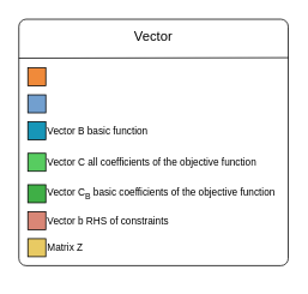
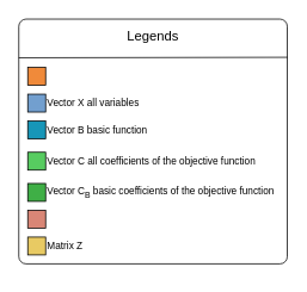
  <mxCell id="0" />
  <mxCell id="1" parent="0" />
  <mxCell id="2" value="" style="group;perimeterSpacing=19;direction=west;glass=0;rounded=0;fillColor=none;" vertex="1" connectable="0" parent="1"><mxGeometry x="20" y="55" width="300" height="250" as="geometry" /></mxCell>
  <mxCell id="3" value="" style="rounded=1;whiteSpace=wrap;html=1;fillColor=none;shadow=0;glass=0;absoluteArcSize=0;fixDash=0;enumerate=0;imageHeight=24;imageWidth=24;perimeterSpacing=0;arcSize=3;strokeColor=default;" vertex="1" parent="2"><mxGeometry y="-34.09" width="300" height="274.09" as="geometry" /></mxCell>
  <mxCell id="4" value="" style="endArrow=none;html=1;rounded=0;exitX=1.001;exitY=0.156;exitDx=0;exitDy=0;exitPerimeter=0;entryX=0;entryY=0.158;entryDx=0;entryDy=0;entryPerimeter=0;" edge="1" parent="2" source="3" target="3"><mxGeometry width="50" height="50" relative="1" as="geometry"><mxPoint x="120" y="142.857" as="sourcePoint" /><mxPoint x="170" y="83.333" as="targetPoint" /></mxGeometry></mxCell>
  <mxCell id="5" value="" style="rounded=0;whiteSpace=wrap;html=1;fillColor=#F08A3A;" vertex="1" parent="2"><mxGeometry x="10" y="20" width="20" height="20" as="geometry" /></mxCell>
  <mxCell id="6" value="" style="rounded=0;whiteSpace=wrap;html=1;fillColor=#729FCF;" vertex="1" parent="2"><mxGeometry x="10" y="50" width="20" height="20" as="geometry" /></mxCell>
  <mxCell id="7" value="" style="rounded=0;whiteSpace=wrap;html=1;fillColor=#1796b8;" vertex="1" parent="2"><mxGeometry x="10" y="80" width="20" height="20" as="geometry" /></mxCell>
  <mxCell id="8" value="" style="rounded=0;whiteSpace=wrap;html=1;fillColor=#57CC60;" vertex="1" parent="2"><mxGeometry x="10" y="115" width="20" height="20" as="geometry" /></mxCell>
  <mxCell id="9" value="" style="rounded=0;whiteSpace=wrap;html=1;fillColor=#3faf46;" vertex="1" parent="2"><mxGeometry x="10" y="150" width="20" height="20" as="geometry" /></mxCell>
  <mxCell id="10" value="" style="rounded=0;whiteSpace=wrap;html=1;fillColor=#D98676;" vertex="1" parent="2"><mxGeometry x="10" y="180" width="20" height="20" as="geometry" /></mxCell>
  <mxCell id="11" value="" style="rounded=0;whiteSpace=wrap;html=1;fillColor=#E8CA63;" vertex="1" parent="2"><mxGeometry x="10" y="210" width="20" height="20" as="geometry" /></mxCell>
+ <mxCell id="12" value="&lt;font style=&quot;font-size: 11px;&quot;&gt;Vector X all variables&lt;/font&gt;" style="text;html=1;align=left;verticalAlign=middle;whiteSpace=wrap;rounded=0;" vertex="1" parent="2"><mxGeometry x="30" y="45" width="270" height="30" as="geometry" /></mxCell>
  <mxCell id="13" value="&lt;font style=&quot;font-size: 11px;&quot;&gt;Vector B basic function&lt;/font&gt;" style="text;html=1;align=left;verticalAlign=middle;whiteSpace=wrap;rounded=0;" vertex="1" parent="2"><mxGeometry x="30" y="75" width="270" height="30" as="geometry" /></mxCell>
  <mxCell id="14" value="&lt;font style=&quot;font-size: 11px;&quot;&gt;Vector C all coefficients of the objective function&lt;/font&gt;" style="text;html=1;align=left;verticalAlign=middle;whiteSpace=wrap;rounded=0;" vertex="1" parent="2"><mxGeometry x="30" y="110" width="270" height="30" as="geometry" /></mxCell>
  <mxCell id="15" value="&lt;font style=&quot;font-size: 11px;&quot;&gt;Vector C&lt;sub&gt;B&lt;/sub&gt;&amp;nbsp;basic coefficients of the objective function&lt;/font&gt;" style="text;html=1;align=left;verticalAlign=middle;whiteSpace=wrap;rounded=0;" vertex="1" parent="2"><mxGeometry x="30" y="145" width="270" height="30" as="geometry" /></mxCell>
  <mxCell id="16" value="&lt;font style=&quot;font-size: 11px;&quot;&gt;Matrix Z&lt;/font&gt;" style="text;html=1;align=left;verticalAlign=middle;whiteSpace=wrap;rounded=0;" vertex="1" parent="2"><mxGeometry x="30" y="205" width="270" height="30" as="geometry" /></mxCell>
- <mxCell id="17" value="&lt;font style=&quot;font-size: 11px;&quot;&gt;Vector b RHS of constraints&lt;/font&gt;" style="text;html=1;align=left;verticalAlign=middle;whiteSpace=wrap;rounded=0;" vertex="1" parent="2"><mxGeometry x="30" y="175" width="270" height="30" as="geometry" /></mxCell>
- <mxCell id="18" value="&lt;font style=&quot;font-size: 15px;&quot;&gt;Vector&lt;/font&gt;" style="text;html=1;align=center;verticalAlign=middle;whiteSpace=wrap;rounded=0;" vertex="1" parent="1"><mxGeometry x="120" y="23.57" width="100" height="31.43" as="geometry" /></mxCell>
+ <mxCell id="18" value="&lt;font style=&quot;font-size: 15px;&quot;&gt;Legends&lt;/font&gt;" style="text;html=1;align=center;verticalAlign=middle;whiteSpace=wrap;rounded=0;" vertex="1" parent="1"><mxGeometry x="120" y="23.57" width="100" height="31.43" as="geometry" /></mxCell>
